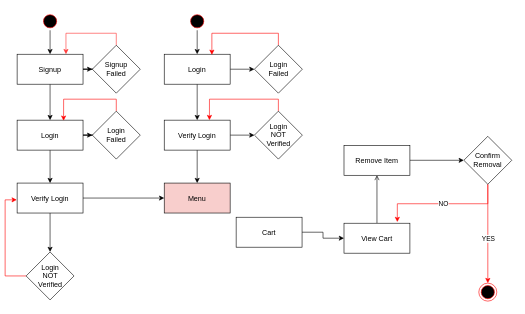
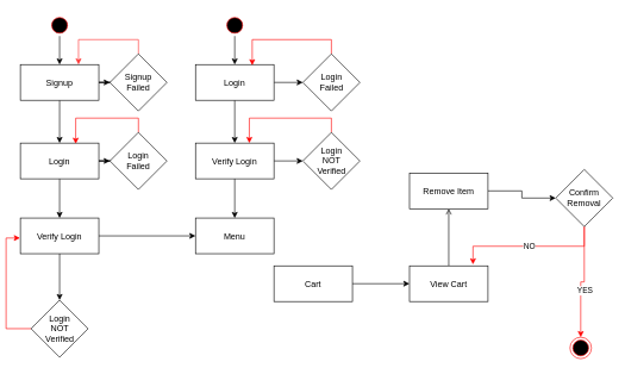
  <mxCell id="0" />
  <mxCell id="1" parent="0" />
  <mxCell id="2" value="" style="edgeStyle=orthogonalEdgeStyle;rounded=0;orthogonalLoop=1;jettySize=auto;html=1;strokeColor=#000000;" parent="1" source="33" target="36" edge="1"><mxGeometry relative="1" as="geometry" /></mxCell>
  <mxCell id="3" style="edgeStyle=orthogonalEdgeStyle;rounded=0;orthogonalLoop=1;jettySize=auto;html=1;" parent="1" source="13" target="28" edge="1"><mxGeometry relative="1" as="geometry" /></mxCell>
  <mxCell id="4" value="" style="edgeStyle=orthogonalEdgeStyle;rounded=0;orthogonalLoop=1;jettySize=auto;html=1;" parent="1" source="5" target="8" edge="1"><mxGeometry relative="1" as="geometry" /></mxCell>
  <mxCell id="5" value="" style="ellipse;shape=startState;fillColor=#000000;strokeColor=#ff0000;" parent="1" vertex="1"><mxGeometry x="60.5" y="20" width="30" height="30" as="geometry" /></mxCell>
  <mxCell id="6" value="" style="edgeStyle=orthogonalEdgeStyle;rounded=0;orthogonalLoop=1;jettySize=auto;html=1;" parent="1" source="8" target="11" edge="1"><mxGeometry relative="1" as="geometry" /></mxCell>
  <mxCell id="7" value="" style="edgeStyle=orthogonalEdgeStyle;rounded=0;orthogonalLoop=1;jettySize=auto;html=1;" parent="1" source="8" target="19" edge="1"><mxGeometry relative="1" as="geometry" /></mxCell>
  <mxCell id="8" value="Signup" style="" parent="1" vertex="1"><mxGeometry x="20.5" y="90" width="110" height="50" as="geometry" /></mxCell>
  <mxCell id="9" value="" style="edgeStyle=orthogonalEdgeStyle;rounded=0;orthogonalLoop=1;jettySize=auto;html=1;" parent="1" source="11" target="13" edge="1"><mxGeometry relative="1" as="geometry" /></mxCell>
  <mxCell id="10" value="" style="edgeStyle=orthogonalEdgeStyle;rounded=0;orthogonalLoop=1;jettySize=auto;html=1;" parent="1" source="11" target="17" edge="1"><mxGeometry relative="1" as="geometry" /></mxCell>
  <mxCell id="11" value="Login" style="" parent="1" vertex="1"><mxGeometry x="20.5" y="200" width="110" height="50" as="geometry" /></mxCell>
  <mxCell id="12" value="" style="edgeStyle=orthogonalEdgeStyle;rounded=0;orthogonalLoop=1;jettySize=auto;html=1;" parent="1" source="13" target="15" edge="1"><mxGeometry relative="1" as="geometry" /></mxCell>
  <mxCell id="13" value="Verify Login" style="" parent="1" vertex="1"><mxGeometry x="20.5" y="305" width="110" height="50" as="geometry" /></mxCell>
  <mxCell id="14" style="edgeStyle=orthogonalEdgeStyle;rounded=0;orthogonalLoop=1;jettySize=auto;html=1;exitX=0;exitY=0.5;exitDx=0;exitDy=0;entryX=-0.005;entryY=0.56;entryDx=0;entryDy=0;entryPerimeter=0;strokeColor=#FF0000;" parent="1" source="15" target="13" edge="1"><mxGeometry relative="1" as="geometry" /></mxCell>
  <mxCell id="15" value="&lt;div&gt;Login&lt;/div&gt;&lt;div&gt;NOT&lt;/div&gt;&lt;div&gt;Verified&lt;br&gt;&lt;/div&gt;" style="rhombus;whiteSpace=wrap;html=1;fillColor=rgb(255, 255, 255);" parent="1" vertex="1"><mxGeometry x="35.5" y="420" width="80" height="80" as="geometry" /></mxCell>
  <mxCell id="16" style="edgeStyle=orthogonalEdgeStyle;rounded=0;orthogonalLoop=1;jettySize=auto;html=1;exitX=0.5;exitY=0;exitDx=0;exitDy=0;entryX=0.705;entryY=0.02;entryDx=0;entryDy=0;entryPerimeter=0;strokeColor=#FF0000;" parent="1" source="17" target="11" edge="1"><mxGeometry relative="1" as="geometry" /></mxCell>
  <mxCell id="17" value="&lt;div&gt;Login&lt;/div&gt;&lt;div&gt;Failed&lt;br&gt;&lt;/div&gt;" style="rhombus;whiteSpace=wrap;html=1;fillColor=rgb(255, 255, 255);" parent="1" vertex="1"><mxGeometry x="146" y="185" width="80" height="80" as="geometry" /></mxCell>
  <mxCell id="18" style="edgeStyle=orthogonalEdgeStyle;rounded=0;orthogonalLoop=1;jettySize=auto;html=1;exitX=0.5;exitY=0;exitDx=0;exitDy=0;entryX=0.741;entryY=0;entryDx=0;entryDy=0;entryPerimeter=0;strokeColor=#FF3333;" parent="1" source="19" target="8" edge="1"><mxGeometry relative="1" as="geometry" /></mxCell>
  <mxCell id="19" value="&lt;div&gt;Signup&lt;/div&gt;&lt;div&gt;Failed&lt;br&gt;&lt;/div&gt;" style="rhombus;whiteSpace=wrap;html=1;fillColor=rgb(255, 255, 255);" parent="1" vertex="1"><mxGeometry x="146" y="75" width="80" height="80" as="geometry" /></mxCell>
  <mxCell id="20" value="" style="edgeStyle=orthogonalEdgeStyle;rounded=0;orthogonalLoop=1;jettySize=auto;html=1;" parent="1" source="21" target="24" edge="1"><mxGeometry relative="1" as="geometry" /></mxCell>
  <mxCell id="21" value="" style="ellipse;shape=startState;fillColor=#000000;strokeColor=#ff0000;" parent="1" vertex="1"><mxGeometry x="306" y="20" width="30" height="30" as="geometry" /></mxCell>
  <mxCell id="22" value="" style="edgeStyle=orthogonalEdgeStyle;rounded=0;orthogonalLoop=1;jettySize=auto;html=1;" parent="1" source="24" target="30" edge="1"><mxGeometry relative="1" as="geometry" /></mxCell>
  <mxCell id="23" value="" style="edgeStyle=orthogonalEdgeStyle;rounded=0;orthogonalLoop=1;jettySize=auto;html=1;" parent="1" source="24" target="27" edge="1"><mxGeometry relative="1" as="geometry" /></mxCell>
  <mxCell id="24" value="Login" style="" parent="1" vertex="1"><mxGeometry x="266" y="90" width="110" height="50" as="geometry" /></mxCell>
  <mxCell id="25" value="" style="edgeStyle=orthogonalEdgeStyle;rounded=0;orthogonalLoop=1;jettySize=auto;html=1;" parent="1" source="27" target="32" edge="1"><mxGeometry relative="1" as="geometry" /></mxCell>
  <mxCell id="26" value="" style="edgeStyle=orthogonalEdgeStyle;rounded=0;orthogonalLoop=1;jettySize=auto;html=1;" parent="1" source="27" target="28" edge="1"><mxGeometry relative="1" as="geometry" /></mxCell>
  <mxCell id="27" value="Verify Login" style="" parent="1" vertex="1"><mxGeometry x="266" y="200" width="110" height="50" as="geometry" /></mxCell>
- <mxCell id="28" value="Menu" style="fillColor=#f8cecc;" parent="1" vertex="1"><mxGeometry x="266" y="305" width="110" height="50" as="geometry" /></mxCell>
+ <mxCell id="28" value="Menu" style="" parent="1" vertex="1"><mxGeometry x="266" y="305" width="110" height="50" as="geometry" /></mxCell>
  <mxCell id="29" style="edgeStyle=orthogonalEdgeStyle;rounded=0;orthogonalLoop=1;jettySize=auto;html=1;exitX=0.5;exitY=0;exitDx=0;exitDy=0;entryX=0.723;entryY=0.02;entryDx=0;entryDy=0;entryPerimeter=0;strokeColor=#FF0000;" parent="1" source="30" target="24" edge="1"><mxGeometry relative="1" as="geometry" /></mxCell>
  <mxCell id="30" value="&lt;div&gt;Login&lt;/div&gt;&lt;div&gt;Failed&lt;br&gt;&lt;/div&gt;" style="rhombus;whiteSpace=wrap;html=1;fillColor=rgb(255, 255, 255);" parent="1" vertex="1"><mxGeometry x="416.5" y="75" width="80" height="80" as="geometry" /></mxCell>
  <mxCell id="31" style="edgeStyle=orthogonalEdgeStyle;rounded=0;orthogonalLoop=1;jettySize=auto;html=1;exitX=0.5;exitY=0;exitDx=0;exitDy=0;entryX=0.686;entryY=0;entryDx=0;entryDy=0;entryPerimeter=0;strokeColor=#FF0000;" parent="1" source="32" target="27" edge="1"><mxGeometry relative="1" as="geometry" /></mxCell>
  <mxCell id="32" value="&lt;div&gt;Login&lt;/div&gt;&lt;div&gt;NOT&lt;br&gt;&lt;/div&gt;&lt;div&gt;Verified&lt;br&gt;&lt;/div&gt;" style="rhombus;whiteSpace=wrap;html=1;fillColor=rgb(255, 255, 255);" parent="1" vertex="1"><mxGeometry x="416.5" y="185" width="80" height="80" as="geometry" /></mxCell>
- <mxCell id="33" value="Cart" style="fillColor=rgb(255, 255, 255);strokeColor=rgb(0, 0, 0);fontColor=rgb(0, 0, 0);" parent="1" vertex="1"><mxGeometry x="386" y="362" width="110" height="50" as="geometry" /></mxCell>
+ <mxCell id="33" value="Cart" style="fillColor=rgb(255, 255, 255);strokeColor=rgb(0, 0, 0);fontColor=rgb(0, 0, 0);" parent="1" vertex="1"><mxGeometry x="376" y="372" width="110" height="50" as="geometry" /></mxCell>
  <mxCell id="34" value="" style="ellipse;shape=endState;fillColor=#000000;strokeColor=#ff0000" parent="1" vertex="1"><mxGeometry x="791" y="472" width="30" height="30" as="geometry" /></mxCell>
  <mxCell id="35" value="" style="edgeStyle=orthogonalEdgeStyle;rounded=0;orthogonalLoop=1;jettySize=auto;html=1;strokeColor=#000000;endArrow=open;" parent="1" source="36" target="38" edge="1"><mxGeometry relative="1" as="geometry" /></mxCell>
  <mxCell id="36" value="View Cart" style="fillColor=rgb(255, 255, 255);strokeColor=rgb(0, 0, 0);fontColor=rgb(0, 0, 0);" parent="1" vertex="1"><mxGeometry x="566" y="372" width="110" height="50" as="geometry" /></mxCell>
  <mxCell id="37" value="" style="edgeStyle=orthogonalEdgeStyle;rounded=0;orthogonalLoop=1;jettySize=auto;html=1;strokeColor=#000000;" parent="1" source="38" target="42" edge="1"><mxGeometry relative="1" as="geometry" /></mxCell>
  <mxCell id="38" value="Remove Item" style="fillColor=rgb(255, 255, 255);strokeColor=rgb(0, 0, 0);fontColor=rgb(0, 0, 0);" parent="1" vertex="1"><mxGeometry x="566" y="242" width="110" height="50" as="geometry" /></mxCell>
  <mxCell id="39" style="edgeStyle=orthogonalEdgeStyle;rounded=0;orthogonalLoop=1;jettySize=auto;html=1;exitX=0.5;exitY=1;exitDx=0;exitDy=0;entryX=0.5;entryY=0;entryDx=0;entryDy=0;strokeColor=#FF0000;" parent="1" source="42" target="34" edge="1"><mxGeometry relative="1" as="geometry" /></mxCell>
  <mxCell id="40" value="YES" style="edgeLabel;html=1;align=center;verticalAlign=middle;resizable=0;points=[];" parent="39" vertex="1" connectable="0"><mxGeometry x="-0.636" y="1" relative="1" as="geometry"><mxPoint x="-1" y="60" as="offset" /></mxGeometry></mxCell>
  <mxCell id="41" value="NO" style="edgeStyle=orthogonalEdgeStyle;rounded=0;orthogonalLoop=1;jettySize=auto;html=1;exitX=0.5;exitY=1;exitDx=0;exitDy=0;entryX=0.809;entryY=-0.04;entryDx=0;entryDy=0;entryPerimeter=0;strokeColor=#FF0000;" parent="1" source="42" target="36" edge="1"><mxGeometry relative="1" as="geometry" /></mxCell>
- <mxCell id="42" value="&lt;div&gt;Confirm&lt;/div&gt;&lt;div&gt;Removal&lt;br&gt;&lt;/div&gt;" style="rhombus;whiteSpace=wrap;html=1;fillColor=rgb(255, 255, 255);strokeColor=rgb(0, 0, 0);fontColor=rgb(0, 0, 0);" parent="1" vertex="1"><mxGeometry x="766" y="227" width="80" height="80" as="geometry" /></mxCell>
+ <mxCell id="42" value="&lt;div&gt;Confirm&lt;/div&gt;&lt;div&gt;Removal&lt;br&gt;&lt;/div&gt;" style="rhombus;whiteSpace=wrap;html=1;fillColor=rgb(255, 255, 255);strokeColor=rgb(0, 0, 0);fontColor=rgb(0, 0, 0);" parent="1" vertex="1"><mxGeometry x="771" y="237" width="80" height="80" as="geometry" /></mxCell>
